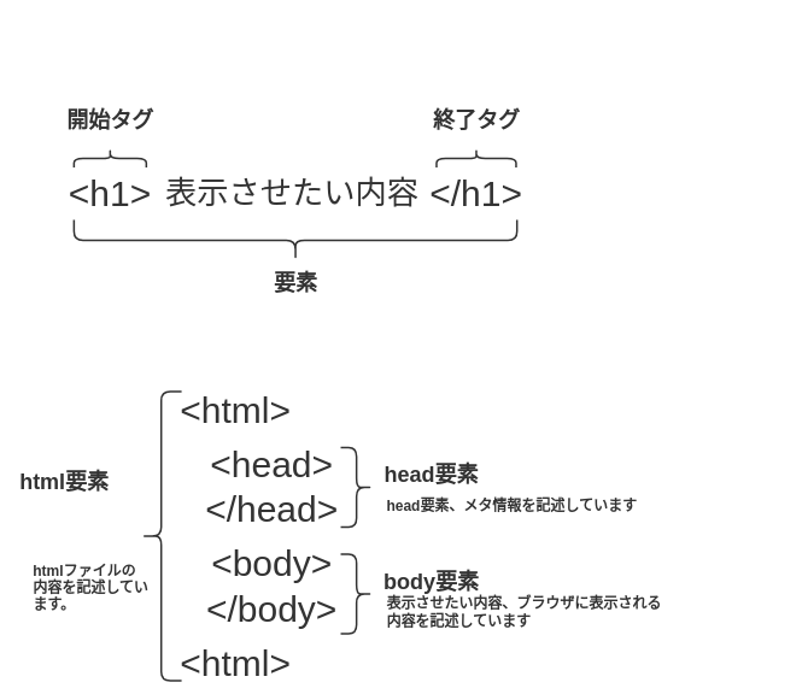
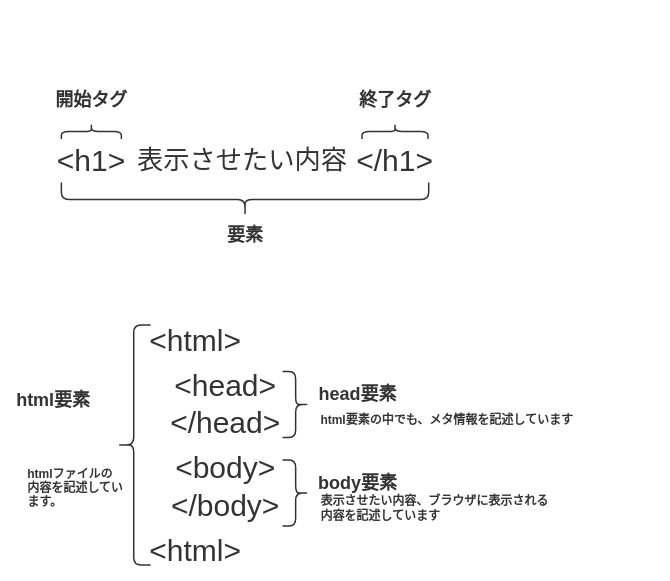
  <mxCell id="0" />
  <mxCell id="1" parent="0" />
  <mxCell id="2" value="&amp;lt;h1&amp;gt;" style="text;html=1;strokeColor=none;fillColor=none;align=center;verticalAlign=middle;whiteSpace=wrap;rounded=0;fontSize=40;fontColor=#333333;" vertex="1" parent="1"><mxGeometry x="81" y="193" width="80" height="40" as="geometry" /></mxCell>
  <mxCell id="3" value="表示させたい内容" style="text;html=1;strokeColor=none;fillColor=none;align=center;verticalAlign=middle;whiteSpace=wrap;rounded=0;fontSize=35;fontColor=#333333;" vertex="1" parent="1"><mxGeometry x="151" y="193" width="343" height="40" as="geometry" /></mxCell>
  <mxCell id="4" value="&amp;lt;/h1&amp;gt;" style="text;html=1;strokeColor=none;fillColor=none;align=center;verticalAlign=middle;whiteSpace=wrap;rounded=0;fontSize=40;fontColor=#333333;" vertex="1" parent="1"><mxGeometry x="481" y="193" width="90" height="40" as="geometry" /></mxCell>
  <mxCell id="5" value="" style="shape=curlyBracket;whiteSpace=wrap;html=1;rounded=1;fontSize=35;rotation=90;strokeWidth=2;fontColor=#333333;strokeColor=#333333;" vertex="1" parent="1"><mxGeometry x="111" y="135" width="20" height="80" as="geometry" /></mxCell>
  <mxCell id="6" value="" style="shape=curlyBracket;whiteSpace=wrap;html=1;rounded=1;fontSize=35;rotation=90;strokeWidth=2;size=0.5;fontColor=#333333;strokeColor=#333333;" vertex="1" parent="1"><mxGeometry x="516" y="131" width="20" height="88" as="geometry" /></mxCell>
  <mxCell id="7" value="開始タグ" style="text;strokeColor=none;fillColor=none;html=1;fontSize=24;fontStyle=1;verticalAlign=middle;align=center;fontColor=#333333;" vertex="1" parent="1"><mxGeometry x="71" y="113" width="100" height="40" as="geometry" /></mxCell>
  <mxCell id="8" value="終了タグ" style="text;strokeColor=none;fillColor=none;html=1;fontSize=24;fontStyle=1;verticalAlign=middle;align=center;fontColor=#333333;" vertex="1" parent="1"><mxGeometry x="476" y="113" width="100" height="40" as="geometry" /></mxCell>
  <mxCell id="9" value="" style="shape=curlyBracket;whiteSpace=wrap;html=1;rounded=1;strokeWidth=2;fontSize=35;rotation=-90;fontColor=#333333;strokeColor=#333333;" vertex="1" parent="1"><mxGeometry x="303.5" y="20.5" width="45" height="490" as="geometry" /></mxCell>
  <mxCell id="10" value="要素" style="text;strokeColor=none;fillColor=none;html=1;fontSize=24;fontStyle=1;verticalAlign=middle;align=center;fontColor=#333333;" vertex="1" parent="1"><mxGeometry x="276" y="293" width="100" height="40" as="geometry" /></mxCell>
  <mxCell id="11" value="&amp;lt;html&amp;gt;" style="text;html=1;strokeColor=none;fillColor=none;align=center;verticalAlign=middle;whiteSpace=wrap;rounded=0;fontSize=40;fontColor=#333333;" vertex="1" parent="1"><mxGeometry x="200" y="433" width="120" height="40" as="geometry" /></mxCell>
  <mxCell id="12" value="&amp;lt;html&amp;gt;" style="text;html=1;strokeColor=none;fillColor=none;align=center;verticalAlign=middle;whiteSpace=wrap;rounded=0;fontSize=40;fontColor=#333333;" vertex="1" parent="1"><mxGeometry x="200" y="713" width="120" height="40" as="geometry" /></mxCell>
  <mxCell id="13" value="&amp;lt;head&amp;gt;" style="text;html=1;strokeColor=none;fillColor=none;align=center;verticalAlign=middle;whiteSpace=wrap;rounded=0;fontSize=40;fontColor=#333333;" vertex="1" parent="1"><mxGeometry x="240" y="493" width="120" height="40" as="geometry" /></mxCell>
  <mxCell id="14" value="&amp;lt;/head&amp;gt;" style="text;html=1;strokeColor=none;fillColor=none;align=center;verticalAlign=middle;whiteSpace=wrap;rounded=0;fontSize=40;fontColor=#333333;" vertex="1" parent="1"><mxGeometry x="240" y="543" width="120" height="40" as="geometry" /></mxCell>
  <mxCell id="15" value="&amp;lt;body&amp;gt;" style="text;html=1;strokeColor=none;fillColor=none;align=center;verticalAlign=middle;whiteSpace=wrap;rounded=0;fontSize=40;fontColor=#333333;" vertex="1" parent="1"><mxGeometry x="240" y="603" width="120" height="40" as="geometry" /></mxCell>
  <mxCell id="16" value="&amp;lt;/body&amp;gt;" style="text;html=1;strokeColor=none;fillColor=none;align=center;verticalAlign=middle;whiteSpace=wrap;rounded=0;fontSize=40;fontColor=#333333;" vertex="1" parent="1"><mxGeometry x="240" y="653" width="120" height="40" as="geometry" /></mxCell>
  <mxCell id="17" value="" style="shape=curlyBracket;whiteSpace=wrap;html=1;rounded=1;strokeWidth=2;fontSize=35;rotation=0;fontColor=#333333;strokeColor=#333333;" vertex="1" parent="1"><mxGeometry x="155" y="433" width="45" height="320" as="geometry" /></mxCell>
  <mxCell id="18" value="html要素" style="text;strokeColor=none;fillColor=none;html=1;fontSize=24;fontStyle=1;verticalAlign=middle;align=center;fontColor=#333333;" vertex="1" parent="1"><mxGeometry x="20" y="514" width="100" height="40" as="geometry" /></mxCell>
  <mxCell id="19" value="" style="shape=curlyBracket;whiteSpace=wrap;html=1;rounded=1;fontSize=35;rotation=-180;strokeWidth=2;size=0.5;fontColor=#333333;strokeColor=#333333;" vertex="1" parent="1"><mxGeometry x="376" y="495" width="35" height="88" as="geometry" /></mxCell>
  <mxCell id="20" value="head要素" style="text;strokeColor=none;fillColor=none;html=1;fontSize=24;fontStyle=1;verticalAlign=middle;align=center;fontColor=#333333;" vertex="1" parent="1"><mxGeometry x="421" y="506" width="110" height="40" as="geometry" /></mxCell>
- <mxCell id="21" value="&lt;font style=&quot;font-size: 16px;&quot;&gt;head要素、メタ情報を記述しています&lt;/font&gt;" style="text;html=1;strokeColor=none;fillColor=none;align=left;verticalAlign=middle;whiteSpace=wrap;rounded=0;fontSize=16;fontColor=#333333;fontStyle=1" vertex="1" parent="1"><mxGeometry x="425" y="539" width="396" height="40" as="geometry" /></mxCell>
+ <mxCell id="21" value="&lt;font style=&quot;font-size: 16px;&quot;&gt;html要素の中でも、メタ情報を記述しています&lt;/font&gt;" style="text;html=1;strokeColor=none;fillColor=none;align=left;verticalAlign=middle;whiteSpace=wrap;rounded=0;fontSize=16;fontColor=#333333;fontStyle=1" vertex="1" parent="1"><mxGeometry x="425" y="539" width="396" height="40" as="geometry" /></mxCell>
  <mxCell id="22" value="" style="shape=curlyBracket;whiteSpace=wrap;html=1;rounded=1;fontSize=35;rotation=-180;strokeWidth=2;size=0.5;fontColor=#333333;strokeColor=#333333;" vertex="1" parent="1"><mxGeometry x="376" y="613" width="35" height="88" as="geometry" /></mxCell>
  <mxCell id="23" value="body要素" style="text;strokeColor=none;fillColor=none;html=1;fontSize=24;fontStyle=1;verticalAlign=middle;align=center;fontColor=#333333;" vertex="1" parent="1"><mxGeometry x="421" y="624" width="110" height="40" as="geometry" /></mxCell>
  <mxCell id="24" value="&lt;font style=&quot;font-size: 16px;&quot;&gt;表示させたい内容、ブラウザに表示される&lt;br style=&quot;font-size: 16px;&quot;&gt;内容を記述しています&lt;/font&gt;" style="text;html=1;strokeColor=none;fillColor=none;align=left;verticalAlign=middle;whiteSpace=wrap;rounded=0;fontSize=16;fontColor=#333333;fontStyle=1" vertex="1" parent="1"><mxGeometry x="425" y="657" width="446" height="40" as="geometry" /></mxCell>
  <mxCell id="25" value="&lt;font style=&quot;font-size: 16px;&quot;&gt;htmlファイルの内容を記述しています。&lt;br style=&quot;font-size: 16px;&quot;&gt;&lt;/font&gt;" style="text;html=1;strokeColor=none;fillColor=none;align=left;verticalAlign=middle;whiteSpace=wrap;rounded=0;fontSize=16;fontColor=#333333;fontStyle=1" vertex="1" parent="1"><mxGeometry x="34" y="615" width="131" height="69" as="geometry" /></mxCell>
